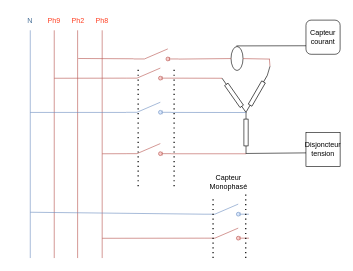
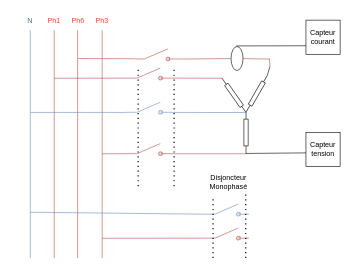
  <mxCell id="0" />
  <mxCell id="1" parent="0" />
  <mxCell id="2" value="" style="ellipse;whiteSpace=wrap;html=1;fillColor=none;rotation=-90;strokeColor=default;" vertex="1" parent="1"><mxGeometry x="375" y="87" width="40" height="20" as="geometry" /></mxCell>
  <mxCell id="3" value="" style="endArrow=none;html=1;rounded=0;fillColor=#f8cecc;strokeColor=#b85450;" edge="1" parent="1"><mxGeometry width="50" height="50" relative="1" as="geometry"><mxPoint x="90" y="430" as="sourcePoint" /><mxPoint x="90" y="50" as="targetPoint" /></mxGeometry></mxCell>
  <mxCell id="4" value="" style="endArrow=none;html=1;rounded=0;fillColor=#f8cecc;strokeColor=#b85450;" edge="1" parent="1"><mxGeometry width="50" height="50" relative="1" as="geometry"><mxPoint x="129" y="430" as="sourcePoint" /><mxPoint x="129" y="50" as="targetPoint" /></mxGeometry></mxCell>
  <mxCell id="5" value="" style="endArrow=none;html=1;rounded=0;fillColor=#f8cecc;strokeColor=#b85450;" edge="1" parent="1"><mxGeometry width="50" height="50" relative="1" as="geometry"><mxPoint x="170" y="430" as="sourcePoint" /><mxPoint x="170" y="50" as="targetPoint" /></mxGeometry></mxCell>
  <mxCell id="6" value="" style="endArrow=none;html=1;rounded=0;fillColor=#dae8fc;strokeColor=#6c8ebf;" edge="1" parent="1"><mxGeometry width="50" height="50" relative="1" as="geometry"><mxPoint x="50" y="430" as="sourcePoint" /><mxPoint x="50" y="50" as="targetPoint" /></mxGeometry></mxCell>
  <mxCell id="7" value="" style="html=1;shape=mxgraph.electrical.electro-mechanical.switchDisconnector;aspect=fixed;elSwitchState=off;fillColor=#f8cecc;strokeColor=#b85450;" vertex="1" parent="1"><mxGeometry x="210" y="113" width="75" height="20" as="geometry" /></mxCell>
  <mxCell id="8" value="" style="html=1;shape=mxgraph.electrical.electro-mechanical.switchDisconnector;aspect=fixed;elSwitchState=off;fillColor=#dae8fc;strokeColor=#6c8ebf;" vertex="1" parent="1"><mxGeometry x="210" y="170" width="75" height="20" as="geometry" /></mxCell>
  <mxCell id="9" value="" style="html=1;shape=mxgraph.electrical.electro-mechanical.switchDisconnector;aspect=fixed;elSwitchState=off;fillColor=#f8cecc;strokeColor=#b85450;" vertex="1" parent="1"><mxGeometry x="210" y="239" width="75" height="20" as="geometry" /></mxCell>
  <mxCell id="10" value="" style="endArrow=none;html=1;rounded=0;entryX=0;entryY=0.84;entryDx=0;entryDy=0;fillColor=#f8cecc;strokeColor=#b85450;" edge="1" parent="1"><mxGeometry width="50" height="50" relative="1" as="geometry"><mxPoint x="90" y="130" as="sourcePoint" /><mxPoint x="210" y="129.8" as="targetPoint" /></mxGeometry></mxCell>
  <mxCell id="11" value="" style="endArrow=none;html=1;rounded=0;fillColor=#dae8fc;strokeColor=#6c8ebf;" edge="1" parent="1"><mxGeometry width="50" height="50" relative="1" as="geometry"><mxPoint x="50" y="187" as="sourcePoint" /><mxPoint x="210" y="187" as="targetPoint" /></mxGeometry></mxCell>
  <mxCell id="12" value="" style="endArrow=none;html=1;rounded=0;entryX=0;entryY=0.84;entryDx=0;entryDy=0;fillColor=#f8cecc;strokeColor=#b85450;" edge="1" parent="1"><mxGeometry width="50" height="50" relative="1" as="geometry"><mxPoint x="170" y="256" as="sourcePoint" /><mxPoint x="210" y="255.85" as="targetPoint" /></mxGeometry></mxCell>
  <mxCell id="13" value="" style="endArrow=none;dashed=1;html=1;dashPattern=1 3;strokeWidth=2;rounded=0;" edge="1" parent="1"><mxGeometry width="50" height="50" relative="1" as="geometry"><mxPoint x="230" y="310" as="sourcePoint" /><mxPoint x="230" y="110" as="targetPoint" /></mxGeometry></mxCell>
  <mxCell id="14" value="" style="endArrow=none;dashed=1;html=1;dashPattern=1 3;strokeWidth=2;rounded=0;" edge="1" parent="1"><mxGeometry width="50" height="50" relative="1" as="geometry"><mxPoint x="290" y="310" as="sourcePoint" /><mxPoint x="290" y="110" as="targetPoint" /></mxGeometry></mxCell>
  <mxCell id="15" value="" style="pointerEvents=1;verticalLabelPosition=bottom;shadow=0;dashed=0;align=center;html=1;verticalAlign=top;shape=mxgraph.electrical.resistors.resistor_1;rotation=-60;" vertex="1" parent="1"><mxGeometry x="393" y="152" width="70" height="7" as="geometry" /></mxCell>
  <mxCell id="16" value="" style="pointerEvents=1;verticalLabelPosition=bottom;shadow=0;dashed=0;align=center;html=1;verticalAlign=top;shape=mxgraph.electrical.resistors.resistor_1;rotation=-125;" vertex="1" parent="1"><mxGeometry x="355" y="155" width="70" height="7" as="geometry" /></mxCell>
  <mxCell id="17" value="" style="pointerEvents=1;verticalLabelPosition=bottom;shadow=0;dashed=0;align=center;html=1;verticalAlign=top;shape=mxgraph.electrical.resistors.resistor_1;rotation=-90;" vertex="1" parent="1"><mxGeometry x="375" y="217" width="70" height="7" as="geometry" /></mxCell>
- <mxCell id="18" value="Ph9" style="text;html=1;align=center;verticalAlign=middle;whiteSpace=wrap;rounded=0;fontColor=#FF4124;" vertex="1" parent="1"><mxGeometry x="60" y="20" width="60" height="30" as="geometry" /></mxCell>
- <mxCell id="19" value="Ph2" style="text;html=1;align=center;verticalAlign=middle;whiteSpace=wrap;rounded=0;fontColor=#FF4124;" vertex="1" parent="1"><mxGeometry x="100" y="20" width="60" height="30" as="geometry" /></mxCell>
- <mxCell id="20" value="Ph8" style="text;html=1;align=center;verticalAlign=middle;whiteSpace=wrap;rounded=0;fontColor=#FF4124;" vertex="1" parent="1"><mxGeometry x="140" y="20" width="60" height="30" as="geometry" /></mxCell>
+ <mxCell id="18" value="Ph1" style="text;html=1;align=center;verticalAlign=middle;whiteSpace=wrap;rounded=0;fontColor=#FF4124;" vertex="1" parent="1"><mxGeometry x="60" y="20" width="60" height="30" as="geometry" /></mxCell>
+ <mxCell id="19" value="Ph6" style="text;html=1;align=center;verticalAlign=middle;whiteSpace=wrap;rounded=0;fontColor=#FF4124;" vertex="1" parent="1"><mxGeometry x="100" y="20" width="60" height="30" as="geometry" /></mxCell>
+ <mxCell id="20" value="Ph3" style="text;html=1;align=center;verticalAlign=middle;whiteSpace=wrap;rounded=0;fontColor=#FF4124;" vertex="1" parent="1"><mxGeometry x="140" y="20" width="60" height="30" as="geometry" /></mxCell>
  <mxCell id="21" value="N" style="text;html=1;align=center;verticalAlign=middle;whiteSpace=wrap;rounded=0;fontColor=#456E96;" vertex="1" parent="1"><mxGeometry x="20" y="20" width="60" height="30" as="geometry" /></mxCell>
  <mxCell id="22" value="" style="endArrow=none;html=1;rounded=0;entryX=0;entryY=0.5;entryDx=0;entryDy=0;entryPerimeter=0;fillColor=#dae8fc;strokeColor=#6c8ebf;" edge="1" parent="1" target="16"><mxGeometry width="50" height="50" relative="1" as="geometry"><mxPoint x="285" y="187" as="sourcePoint" /><mxPoint x="335" y="137" as="targetPoint" /></mxGeometry></mxCell>
  <mxCell id="23" value="" style="endArrow=none;html=1;rounded=0;exitX=1;exitY=0.84;exitDx=0;exitDy=0;fillColor=#f8cecc;strokeColor=#b85450;" edge="1" parent="1"><mxGeometry width="50" height="50" relative="1" as="geometry"><mxPoint x="285" y="129.8" as="sourcePoint" /><mxPoint x="370" y="130" as="targetPoint" /></mxGeometry></mxCell>
  <mxCell id="24" value="" style="endArrow=none;html=1;rounded=0;exitX=1;exitY=0.5;exitDx=0;exitDy=0;exitPerimeter=0;" edge="1" parent="1" source="15"><mxGeometry width="50" height="50" relative="1" as="geometry"><mxPoint x="403" y="159" as="sourcePoint" /><mxPoint x="450" y="110" as="targetPoint" /></mxGeometry></mxCell>
  <mxCell id="25" value="" style="endArrow=none;html=1;rounded=0;fillColor=#f8cecc;strokeColor=#b85450;" edge="1" parent="1"><mxGeometry width="50" height="50" relative="1" as="geometry"><mxPoint x="285" y="256" as="sourcePoint" /><mxPoint x="410" y="256" as="targetPoint" /></mxGeometry></mxCell>
  <mxCell id="26" value="" style="html=1;shape=mxgraph.electrical.electro-mechanical.switchDisconnector;aspect=fixed;elSwitchState=off;fillColor=#f8cecc;strokeColor=#b85450;" vertex="1" parent="1"><mxGeometry x="340" y="380" width="75" height="20" as="geometry" /></mxCell>
- <mxCell id="27" value="Capteur Monophasé" style="text;html=1;align=center;verticalAlign=middle;whiteSpace=wrap;rounded=0;" vertex="1" parent="1"><mxGeometry x="350.5" y="288" width="60" height="30" as="geometry" /></mxCell>
+ <mxCell id="27" value="Disjoncteur Monophasé" style="text;html=1;align=center;verticalAlign=middle;whiteSpace=wrap;rounded=0;" vertex="1" parent="1"><mxGeometry x="350.5" y="288" width="60" height="30" as="geometry" /></mxCell>
  <mxCell id="28" value="" style="endArrow=none;html=1;rounded=0;fillColor=#f8cecc;strokeColor=#b85450;" edge="1" parent="1"><mxGeometry width="50" height="50" relative="1" as="geometry"><mxPoint x="170" y="397" as="sourcePoint" /><mxPoint x="340" y="396.8" as="targetPoint" /></mxGeometry></mxCell>
  <mxCell id="29" value="" style="html=1;shape=mxgraph.electrical.electro-mechanical.switchDisconnector;aspect=fixed;elSwitchState=off;fillColor=#f8cecc;strokeColor=#b85450;" vertex="1" parent="1"><mxGeometry x="222.5" y="81" width="75" height="20" as="geometry" /></mxCell>
  <mxCell id="30" value="" style="endArrow=none;html=1;rounded=0;fillColor=#f8cecc;strokeColor=#b85450;" edge="1" parent="1" source="2"><mxGeometry width="50" height="50" relative="1" as="geometry"><mxPoint x="297.5" y="98" as="sourcePoint" /><mxPoint x="450" y="98" as="targetPoint" /></mxGeometry></mxCell>
  <mxCell id="31" value="" style="endArrow=none;html=1;rounded=0;fillColor=#f8cecc;strokeColor=#b85450;" edge="1" parent="1"><mxGeometry width="50" height="50" relative="1" as="geometry"><mxPoint x="450" y="110" as="sourcePoint" /><mxPoint x="449" y="98" as="targetPoint" /></mxGeometry></mxCell>
  <mxCell id="32" value="" style="html=1;shape=mxgraph.electrical.electro-mechanical.switchDisconnector;aspect=fixed;elSwitchState=off;fillColor=#dae8fc;strokeColor=#6c8ebf;" vertex="1" parent="1"><mxGeometry x="340" y="340" width="75" height="20" as="geometry" /></mxCell>
  <mxCell id="33" value="" style="endArrow=none;dashed=1;html=1;dashPattern=1 3;strokeWidth=2;rounded=0;" edge="1" parent="1"><mxGeometry width="50" height="50" relative="1" as="geometry"><mxPoint x="355" y="430" as="sourcePoint" /><mxPoint x="355" y="330" as="targetPoint" /></mxGeometry></mxCell>
  <mxCell id="34" value="" style="endArrow=none;dashed=1;html=1;dashPattern=1 3;strokeWidth=2;rounded=0;" edge="1" parent="1"><mxGeometry width="50" height="50" relative="1" as="geometry"><mxPoint x="409.55" y="430" as="sourcePoint" /><mxPoint x="409.55" y="320" as="targetPoint" /></mxGeometry></mxCell>
  <mxCell id="35" value="" style="endArrow=none;html=1;rounded=0;fillColor=#dae8fc;strokeColor=#6c8ebf;entryX=0;entryY=0.84;entryDx=0;entryDy=0;" edge="1" parent="1" target="32"><mxGeometry width="50" height="50" relative="1" as="geometry"><mxPoint x="50" y="353.55" as="sourcePoint" /><mxPoint x="210" y="353.55" as="targetPoint" /></mxGeometry></mxCell>
  <mxCell id="36" value="" style="endArrow=none;html=1;rounded=0;entryX=0;entryY=0.84;entryDx=0;entryDy=0;fillColor=#f8cecc;strokeColor=#b85450;" edge="1" parent="1"><mxGeometry width="50" height="50" relative="1" as="geometry"><mxPoint x="130" y="97" as="sourcePoint" /><mxPoint x="222.5" y="97.47" as="targetPoint" /></mxGeometry></mxCell>
- <mxCell id="37" value="Capteur courant" style="whiteSpace=wrap;html=1;aspect=fixed;rounded=1;" vertex="1" parent="1"><mxGeometry x="510" y="33" width="57" height="57" as="geometry" /></mxCell>
- <mxCell id="38" value="Disjoncteur tension" style="whiteSpace=wrap;html=1;aspect=fixed;" vertex="1" parent="1"><mxGeometry x="510" y="220.5" width="57" height="57" as="geometry" /></mxCell>
+ <mxCell id="37" value="Capteur courant" style="whiteSpace=wrap;html=1;aspect=fixed;" vertex="1" parent="1"><mxGeometry x="510" y="33" width="57" height="57" as="geometry" /></mxCell>
+ <mxCell id="38" value="Capteur tension" style="whiteSpace=wrap;html=1;aspect=fixed;" vertex="1" parent="1"><mxGeometry x="510" y="220.5" width="57" height="57" as="geometry" /></mxCell>
  <mxCell id="39" value="" style="endArrow=none;html=1;rounded=0;fillColor=#f8cecc;strokeColor=#b85450;" edge="1" parent="1" target="2"><mxGeometry width="50" height="50" relative="1" as="geometry"><mxPoint x="297.5" y="98" as="sourcePoint" /><mxPoint x="450" y="98" as="targetPoint" /></mxGeometry></mxCell>
  <mxCell id="40" value="" style="endArrow=none;html=1;rounded=0;entryX=0;entryY=0.75;entryDx=0;entryDy=0;" edge="1" parent="1" target="37"><mxGeometry width="50" height="50" relative="1" as="geometry"><mxPoint x="394" y="76" as="sourcePoint" /><mxPoint x="444" y="26" as="targetPoint" /></mxGeometry></mxCell>
  <mxCell id="41" value="" style="endArrow=none;html=1;rounded=0;endSize=0;startSize=3;jumpSize=3;" edge="1" parent="1"><mxGeometry width="50" height="50" relative="1" as="geometry"><mxPoint x="409.5" y="255.5" as="sourcePoint" /><mxPoint x="510" y="254.5" as="targetPoint" /></mxGeometry></mxCell>
